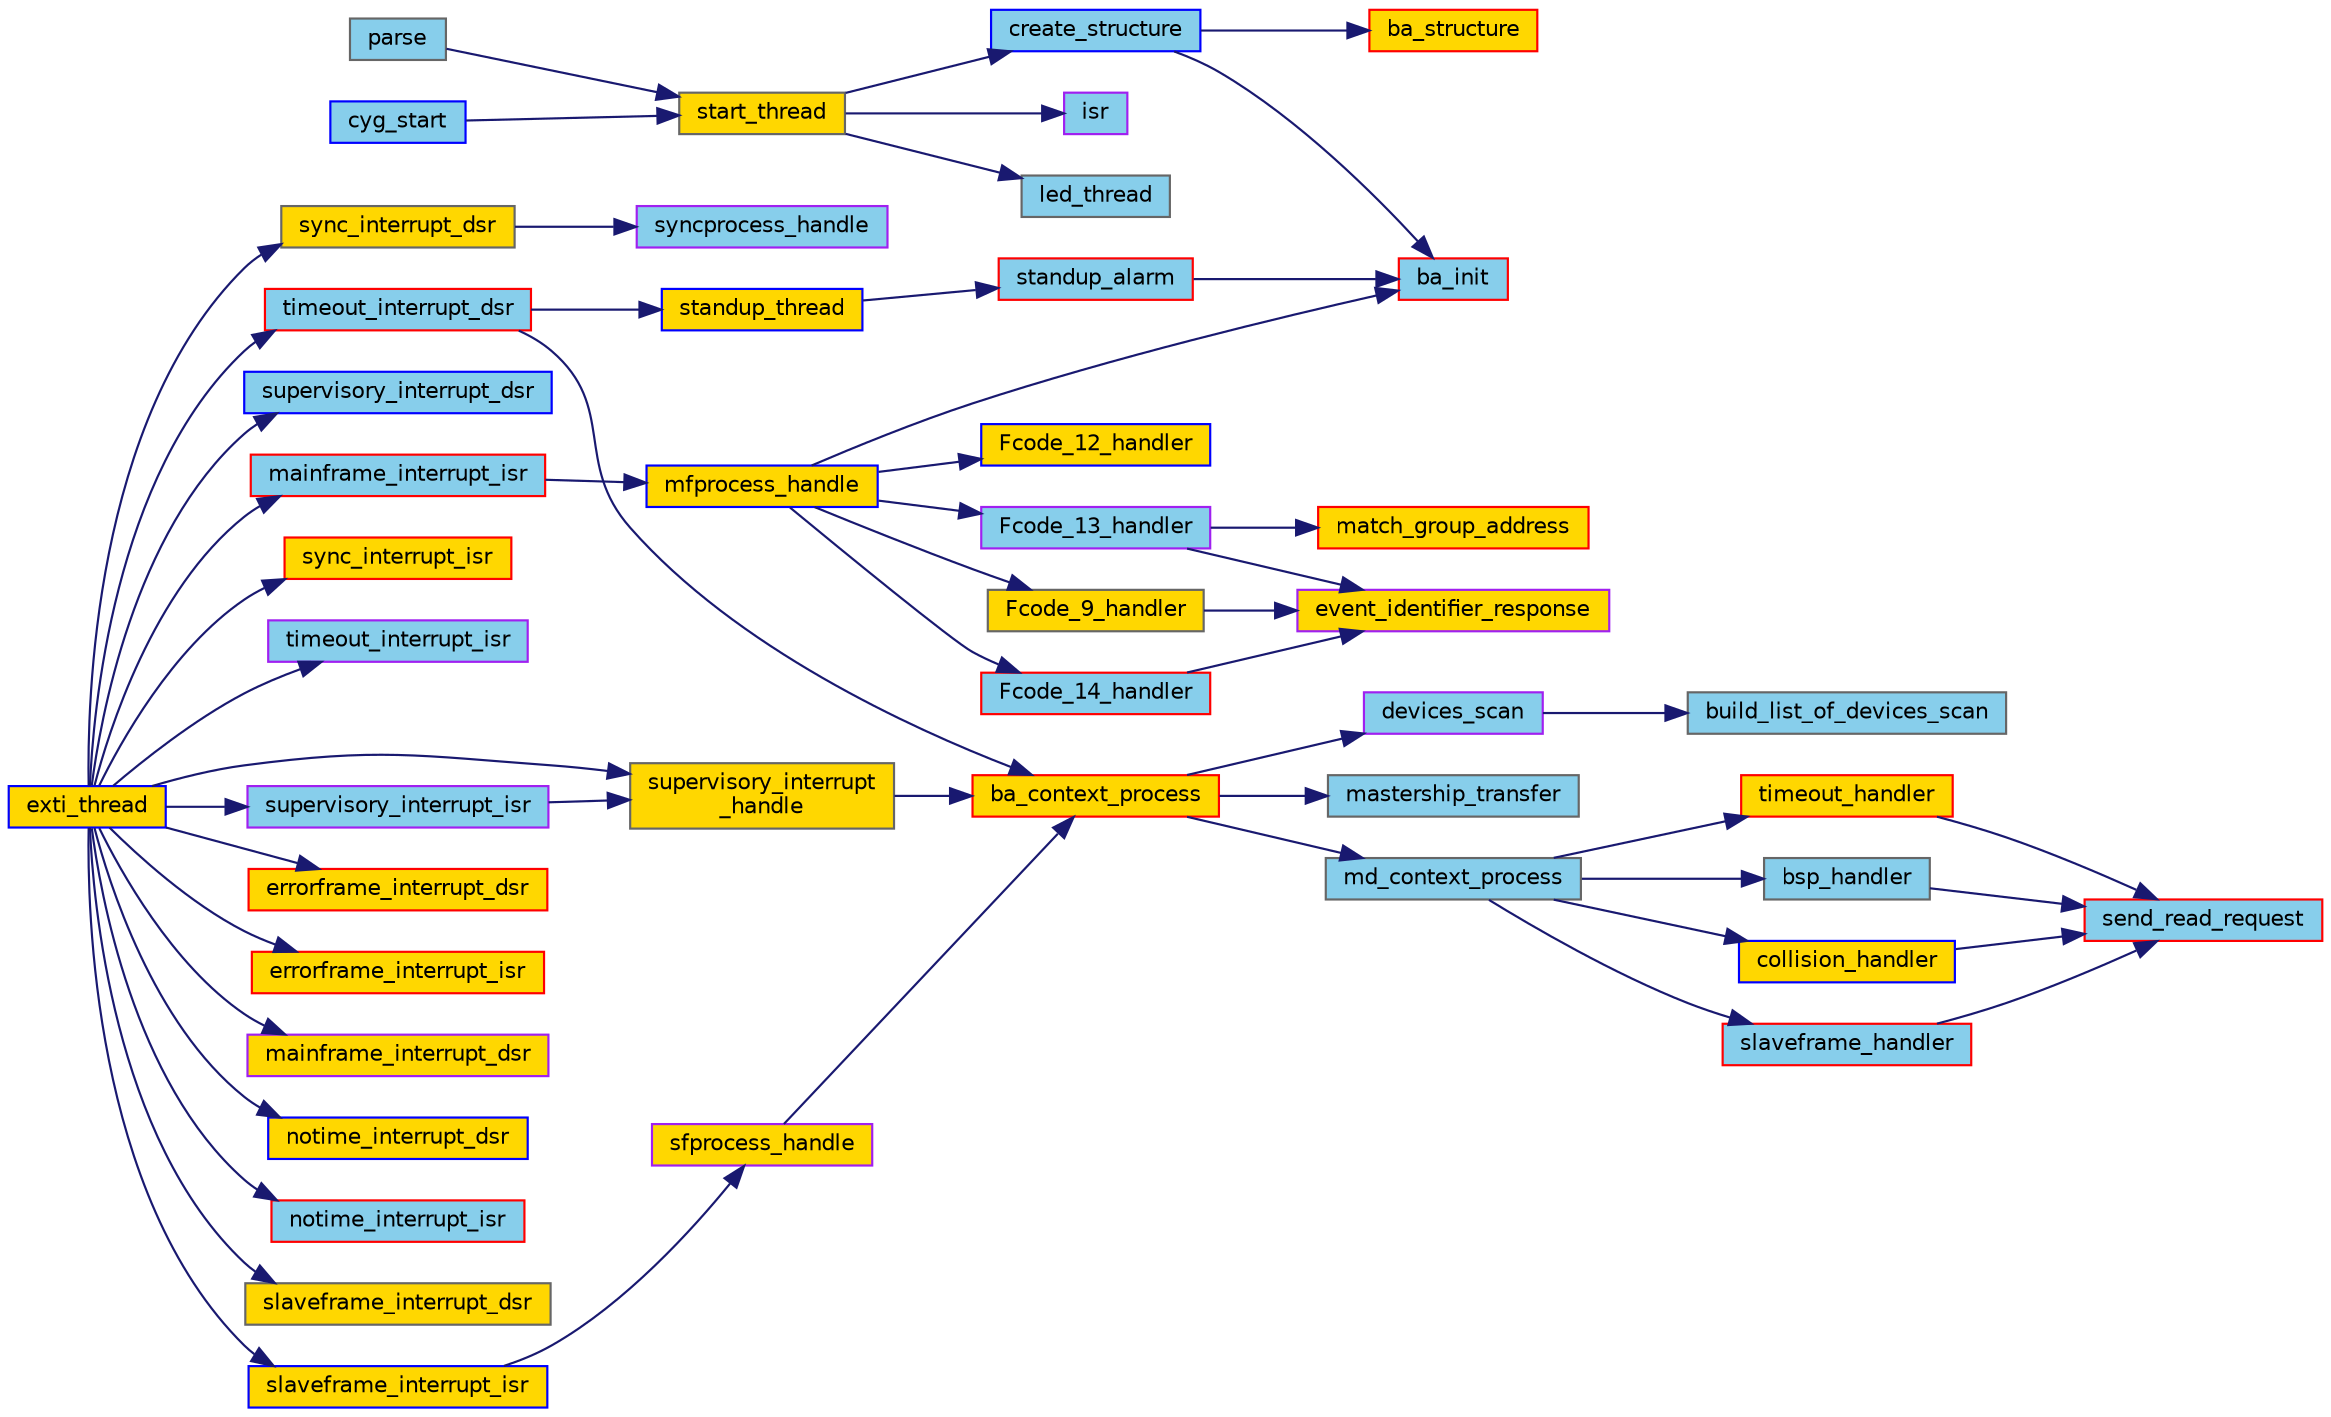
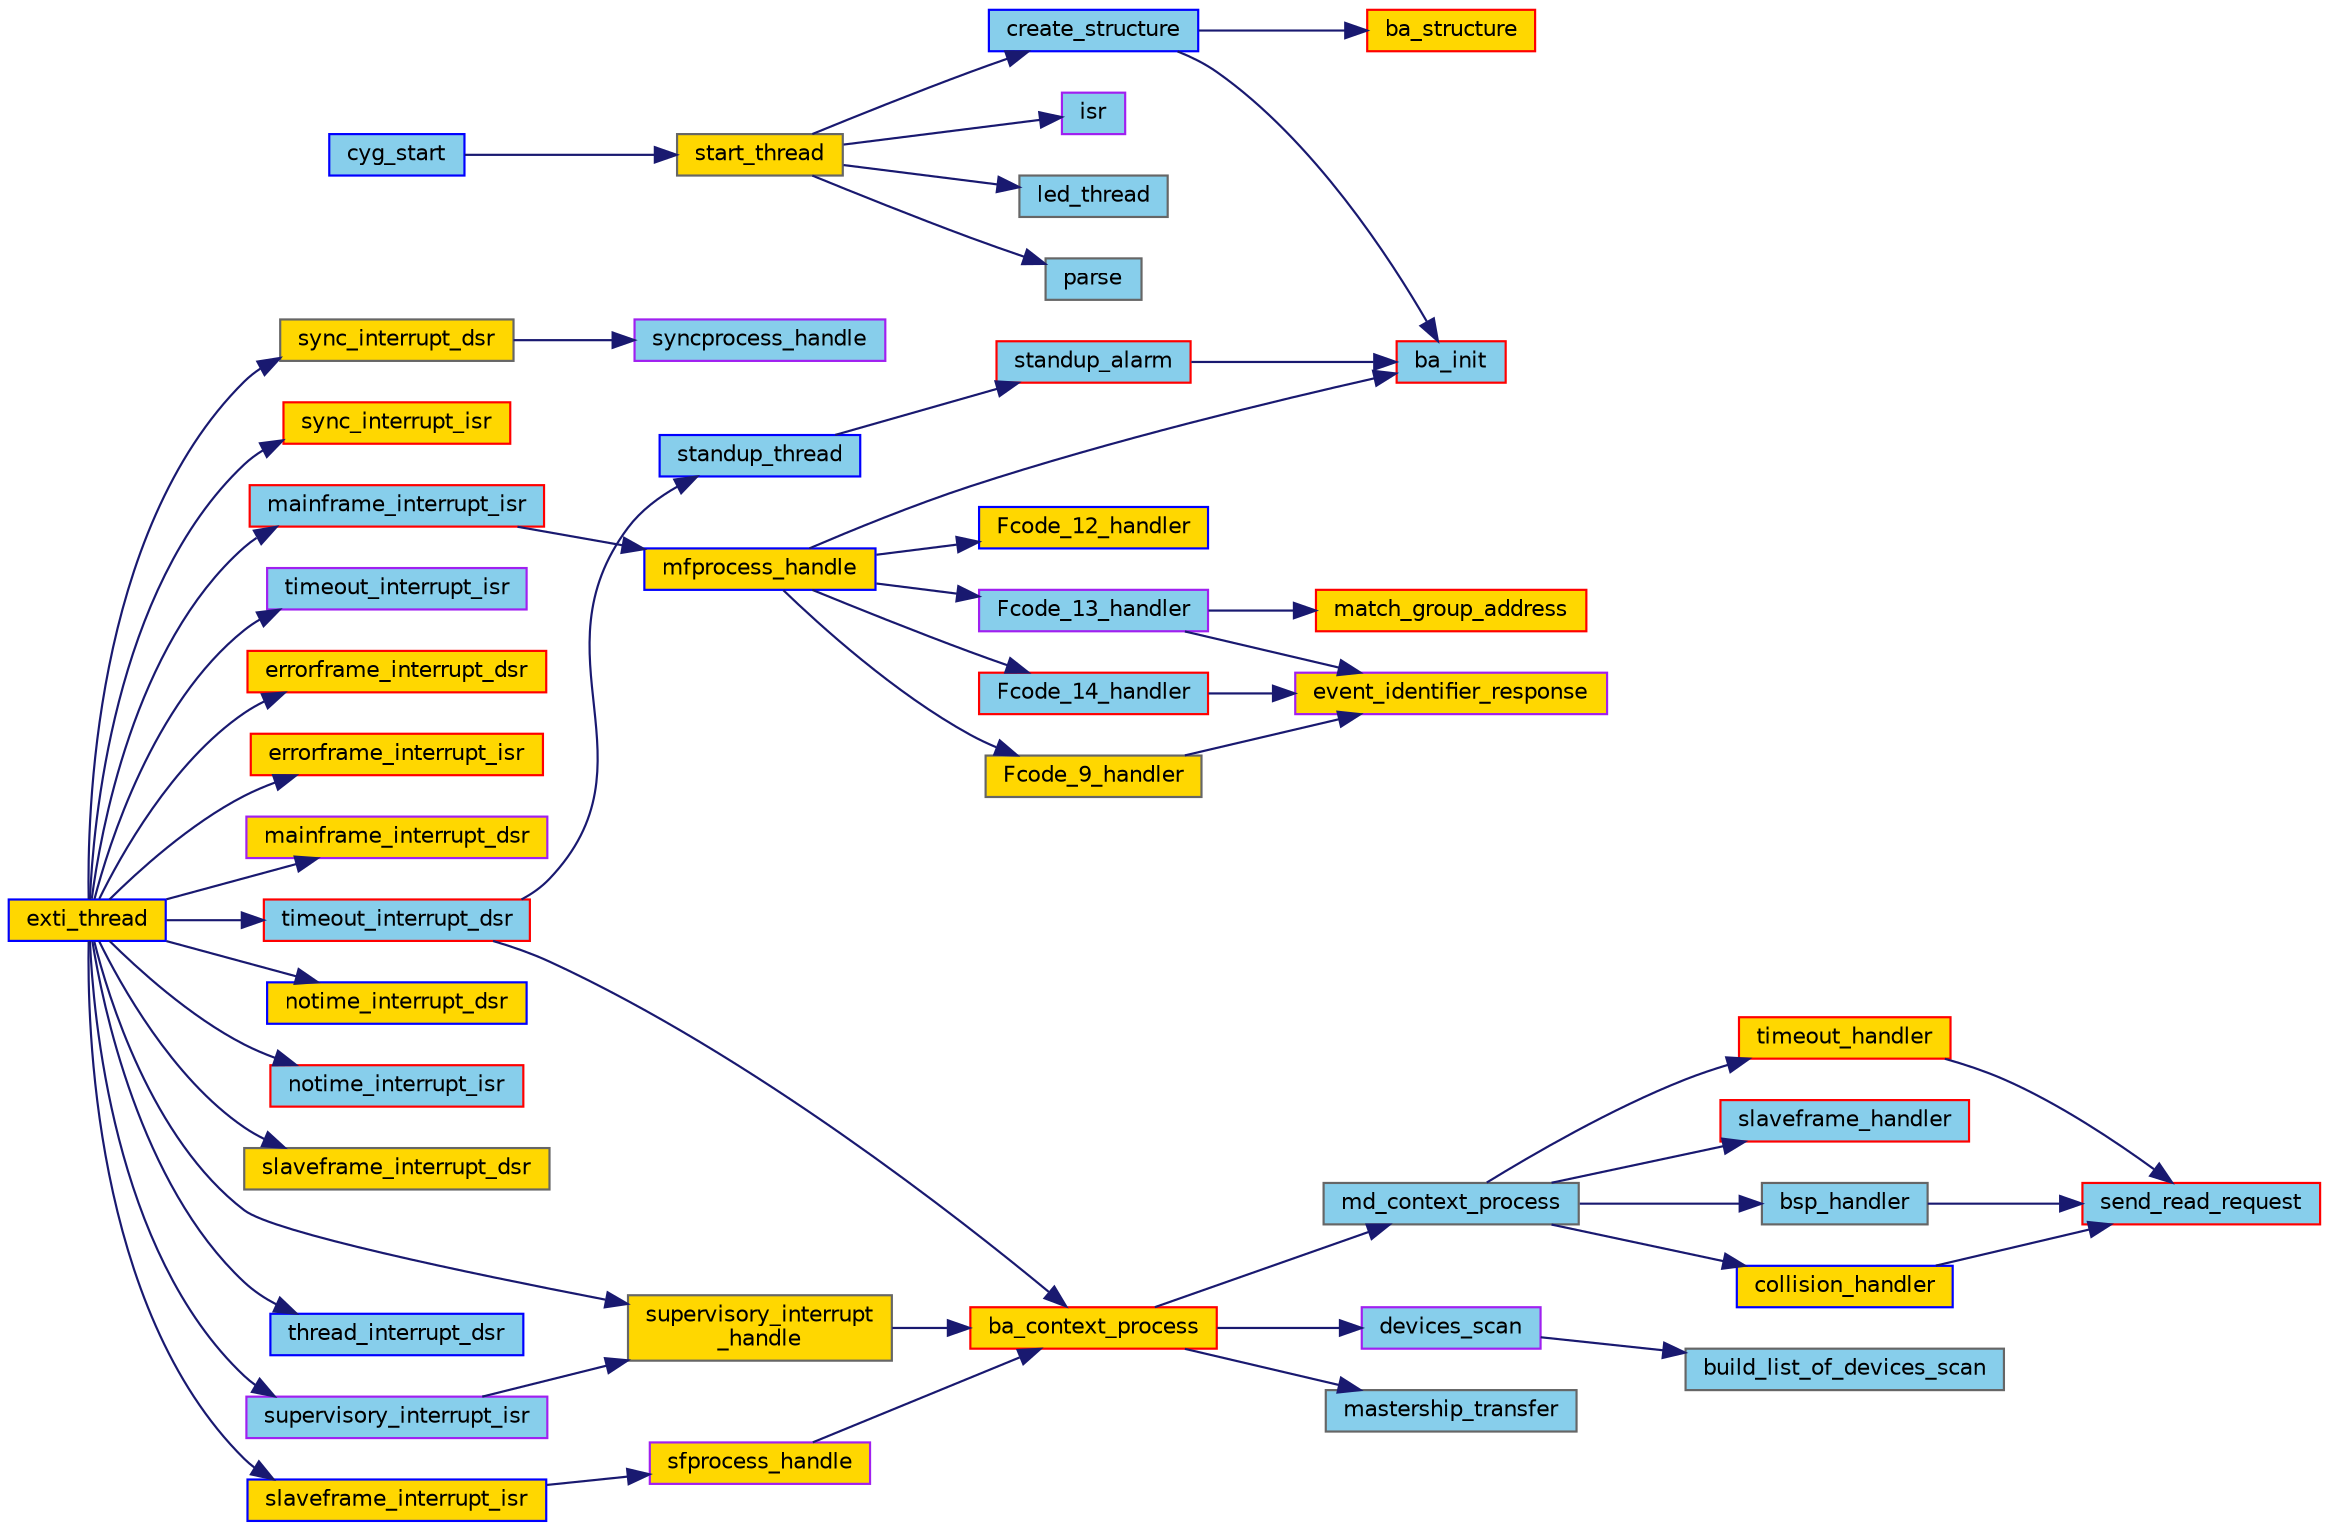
  digraph {
    rankdir=LR
    node [color=red fillcolor=skyblue fontname=Helvetica fontsize=10 shape=record style=filled]
    edge [color=midnightblue fontname=Helvetica fontsize=10 labelfontname=Helvetica labelfontsize=10 style=solid]
    n1 [color=blue fontcolor=black height=0.2 label=cyg_start width=0.4]
    n2 [color=gray40 fillcolor=gold height=0.2 label=start_thread width=0.4]
    n3 [color=blue height=0.2 label=create_structure width=0.4]
    n4 [color=purple height=0.2 label=isr width=0.4]
    n5 [color=gray40 height=0.2 label=led_thread width=0.4]
    n6 [color=gray40 height=0.2 label=parse width=0.4]
    n7 [height=0.2 label=ba_init width=0.4]
    n8 [fillcolor=gold height=0.2 label=ba_structure width=0.4]
    n9 [color=blue fillcolor=gold height=0.2 label=exti_thread width=0.4]
    n10 [fillcolor=gold height=0.2 label=errorframe_interrupt_dsr width=0.4]
    n11 [fillcolor=gold height=0.2 label=errorframe_interrupt_isr width=0.4]
    n12 [color=purple fillcolor=gold height=0.2 label=mainframe_interrupt_dsr width=0.4]
    n13 [height=0.2 label=mainframe_interrupt_isr width=0.4]
    n14 [color=blue fillcolor=gold height=0.2 label=notime_interrupt_dsr width=0.4]
    n15 [height=0.2 label=notime_interrupt_isr width=0.4]
    n16 [color=gray40 fillcolor=gold height=0.2 label=slaveframe_interrupt_dsr width=0.4]
    n17 [color=blue fillcolor=gold height=0.2 label=slaveframe_interrupt_isr width=0.4]
-   n18 [color=blue height=0.2 label=supervisory_interrupt_dsr width=0.4]
+   n18 [color=blue height=0.2 label=thread_interrupt_dsr width=0.4]
    n19 [color=gray40 fillcolor=gold height=0.2 label="supervisory_interrupt\l_handle" width=0.4]
    n20 [color=purple height=0.2 label=supervisory_interrupt_isr width=0.4]
    n21 [color=gray40 fillcolor=gold height=0.2 label=sync_interrupt_dsr width=0.4]
    n22 [fillcolor=gold height=0.2 label=sync_interrupt_isr width=0.4]
    n23 [height=0.2 label=timeout_interrupt_dsr width=0.4]
    n24 [color=purple height=0.2 label=timeout_interrupt_isr width=0.4]
    n25 [color=blue fillcolor=gold height=0.2 label=mfprocess_handle width=0.4]
    n26 [color=purple fillcolor=gold height=0.2 label=sfprocess_handle width=0.4]
    n27 [fillcolor=gold height=0.2 label=ba_context_process width=0.4]
    n28 [color=purple height=0.2 label=syncprocess_handle width=0.4]
-   n29 [color=blue fillcolor=gold height=0.2 label=standup_thread width=0.4]
+   n29 [color=blue height=0.2 label=standup_thread width=0.4]
    n30 [color=blue fillcolor=gold height=0.2 label=Fcode_12_handler width=0.4]
    n31 [color=purple height=0.2 label=Fcode_13_handler width=0.4]
    n32 [height=0.2 label=Fcode_14_handler width=0.4]
    n33 [color=gray40 fillcolor=gold height=0.2 label=Fcode_9_handler width=0.4]
    n34 [fillcolor=gold height=0.2 label=match_group_address width=0.4]
    n35 [color=purple fillcolor=gold height=0.2 label=event_identifier_response width=0.4]
    n36 [color=purple height=0.2 label=devices_scan width=0.4]
    n37 [color=gray40 height=0.2 label=mastership_transfer width=0.4]
    n38 [color=gray40 height=0.2 label=md_context_process width=0.4]
    n39 [color=gray40 height=0.2 label=build_list_of_devices_scan width=0.4]
    n40 [color=gray40 height=0.2 label=bsp_handler width=0.4]
    n41 [color=blue fillcolor=gold height=0.2 label=collision_handler width=0.4]
    n42 [height=0.2 label=slaveframe_handler width=0.4]
    n43 [fillcolor=gold height=0.2 label=timeout_handler width=0.4]
    n44 [height=0.2 label=send_read_request width=0.4]
    n45 [height=0.2 label=standup_alarm width=0.4]
    n1 -> n2
    n2 -> n3
    n2 -> n4
    n2 -> n5
-   n6 -> n2
+   n2 -> n6
    n3 -> n7
    n3 -> n8
    n9 -> n10
    n9 -> n11
    n9 -> n12
    n9 -> n13
    n9 -> n14
    n9 -> n15
    n9 -> n16
    n9 -> n17
    n9 -> n18
    n9 -> n19
    n9 -> n20
    n9 -> n21
    n9 -> n22
    n9 -> n23
    n9 -> n24
    n13 -> n25
    n17 -> n26
    n19 -> n27
    n20 -> n19
    n21 -> n28
    n23 -> n27
    n23 -> n29
    n25 -> n7
    n25 -> n30
    n25 -> n31
    n25 -> n32
    n25 -> n33
    n26 -> n27
    n27 -> n36
    n27 -> n37
    n27 -> n38
    n29 -> n45
    n31 -> n34
    n31 -> n35
    n32 -> n35
    n33 -> n35
    n36 -> n39
    n38 -> n40
    n38 -> n41
    n38 -> n42
    n38 -> n43
    n40 -> n44
    n41 -> n44
-   n42 -> n44
    n43 -> n44
    n45 -> n7
  }
